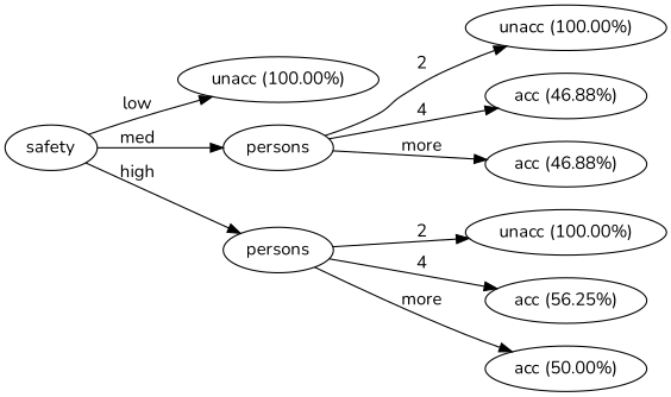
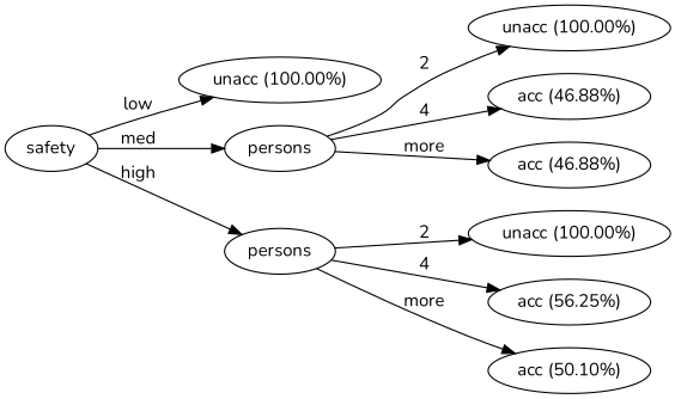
  digraph {
    rankdir=LR
    fontname=Nunito
    node [shape=oval fontname=Nunito]
    edge [fontname=Nunito]
    n1 [label=safety]
    n2 [label="unacc (100.00%)"]
    n3 [label=persons]
    n4 [label=persons]
    n5 [label="unacc (100.00%)"]
    n6 [label="acc (46.88%)"]
    n7 [label="acc (46.88%)"]
    n8 [label="unacc (100.00%)"]
    n9 [label="acc (56.25%)"]
-   n10 [label="acc (50.00%)"]
+   n10 [label="acc (50.10%)"]
    n1 -> n2 [label=low]
    n1 -> n3 [label=med]
    n1 -> n4 [label=high]
    n3 -> n5 [label=2]
    n3 -> n6 [label=4]
    n3 -> n7 [label=more]
    n4 -> n8 [label=2]
    n4 -> n9 [label=4]
    n4 -> n10 [label=more]
  }
